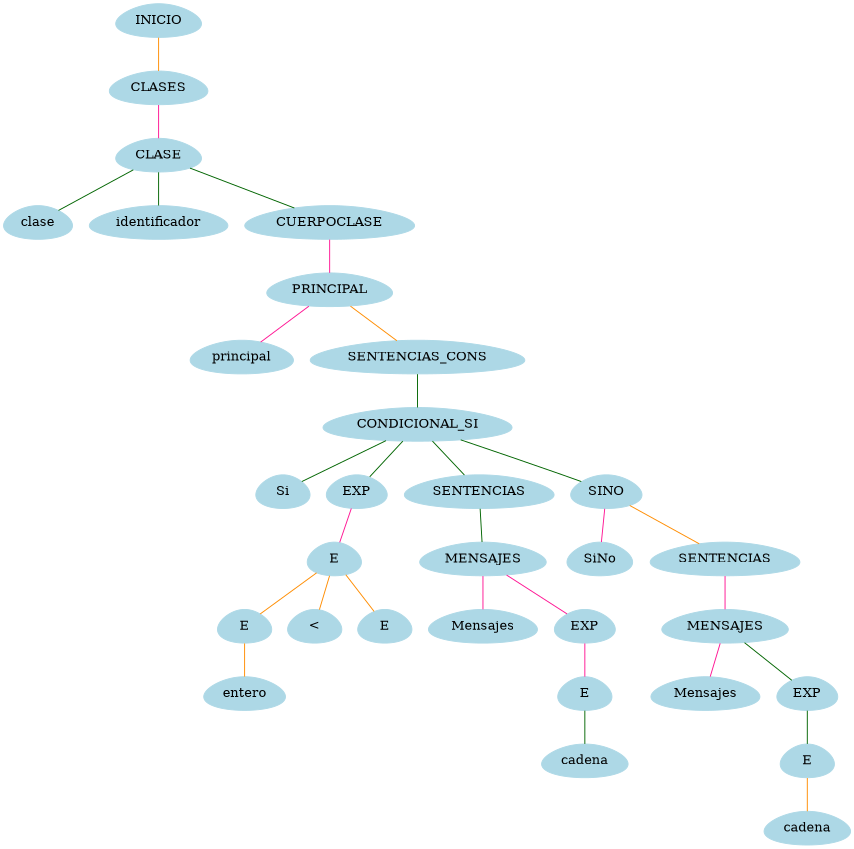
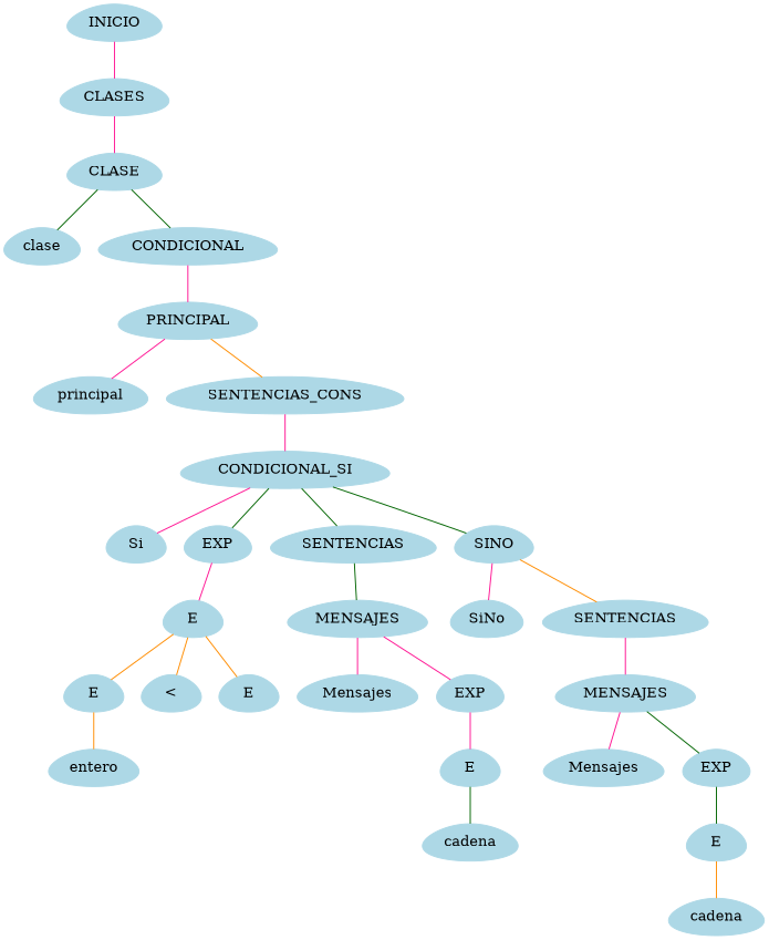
  graph {
    node [color=lightblue shape=egg style=filled]
    edge [color=darkgreen]
    n1 [label=INICIO]
    n2 [label=CLASES]
    n3 [label=CLASE]
    n4 [label=clase]
-   n5 [label=identificador]
-   n6 [label=CUERPOCLASE]
+   n6 [label=CONDICIONAL]
    n7 [label=PRINCIPAL]
    n8 [label=principal]
    n9 [label=SENTENCIAS_CONS]
    n10 [label=CONDICIONAL_SI]
    n11 [label=Si]
    n12 [label=EXP]
    n13 [label=SENTENCIAS]
    n14 [label=SINO]
    n15 [label=E]
    n16 [label=MENSAJES]
    n17 [label=SiNo]
    n18 [label=SENTENCIAS]
    n19 [label=E]
    n20 [label="<"]
    n21 [label=E]
    n22 [label=entero]
    n23 [label=Mensajes]
    n24 [label=EXP]
    n25 [label=E]
    n26 [label=cadena]
    n27 [label=MENSAJES]
    n28 [label=Mensajes]
    n29 [label=EXP]
    n30 [label=E]
    n31 [label=cadena]
-   n1 -- n2 [color=darkorange]
+   n1 -- n2 [color=deeppink]
    n2 -- n3 [color=deeppink]
    n3 -- n4
-   n3 -- n5
    n3 -- n6
    n6 -- n7 [color=deeppink]
    n7 -- n8 [color=deeppink]
    n7 -- n9 [color=darkorange]
-   n9 -- n10
-   n10 -- n11
+   n9 -- n10 [color=deeppink]
+   n10 -- n11 [color=deeppink]
    n10 -- n12
    n10 -- n13
    n10 -- n14
    n12 -- n15 [color=deeppink]
    n13 -- n16
    n14 -- n17 [color=deeppink]
    n14 -- n18 [color=darkorange]
    n15 -- n19 [color=darkorange]
    n15 -- n20 [color=darkorange]
    n15 -- n21 [color=darkorange]
    n16 -- n23 [color=deeppink]
    n16 -- n24 [color=deeppink]
    n18 -- n27 [color=deeppink]
    n19 -- n22 [color=darkorange]
    n24 -- n25 [color=deeppink]
    n25 -- n26
    n27 -- n28 [color=deeppink]
    n27 -- n29
    n29 -- n30
    n30 -- n31 [color=darkorange]
  }
